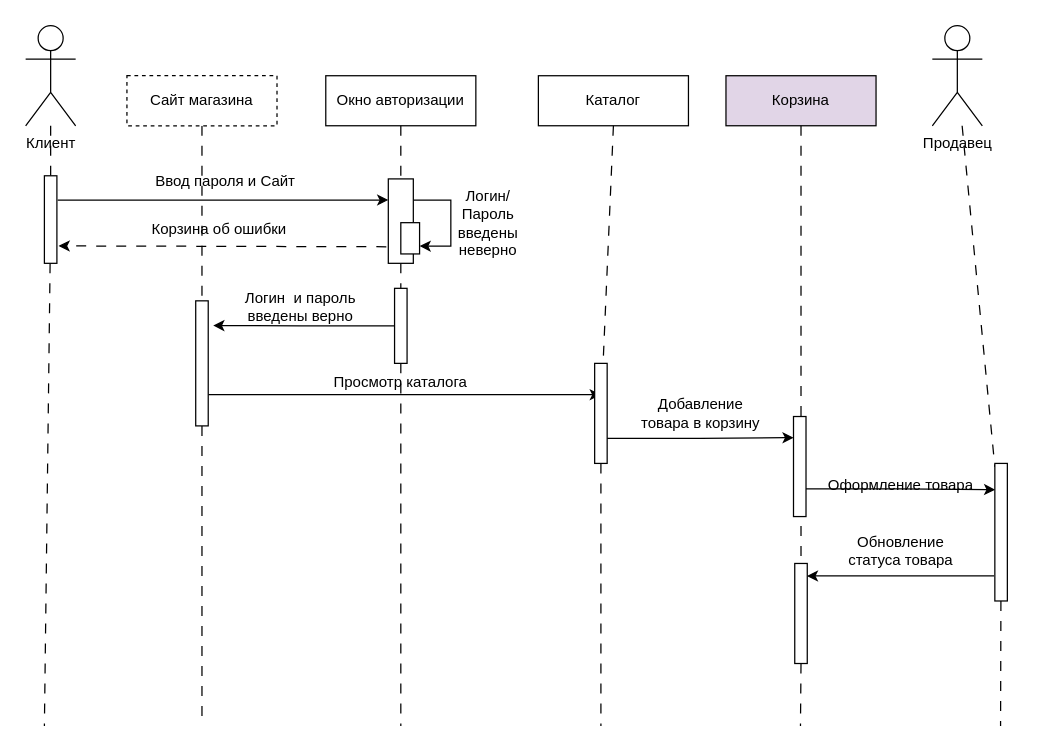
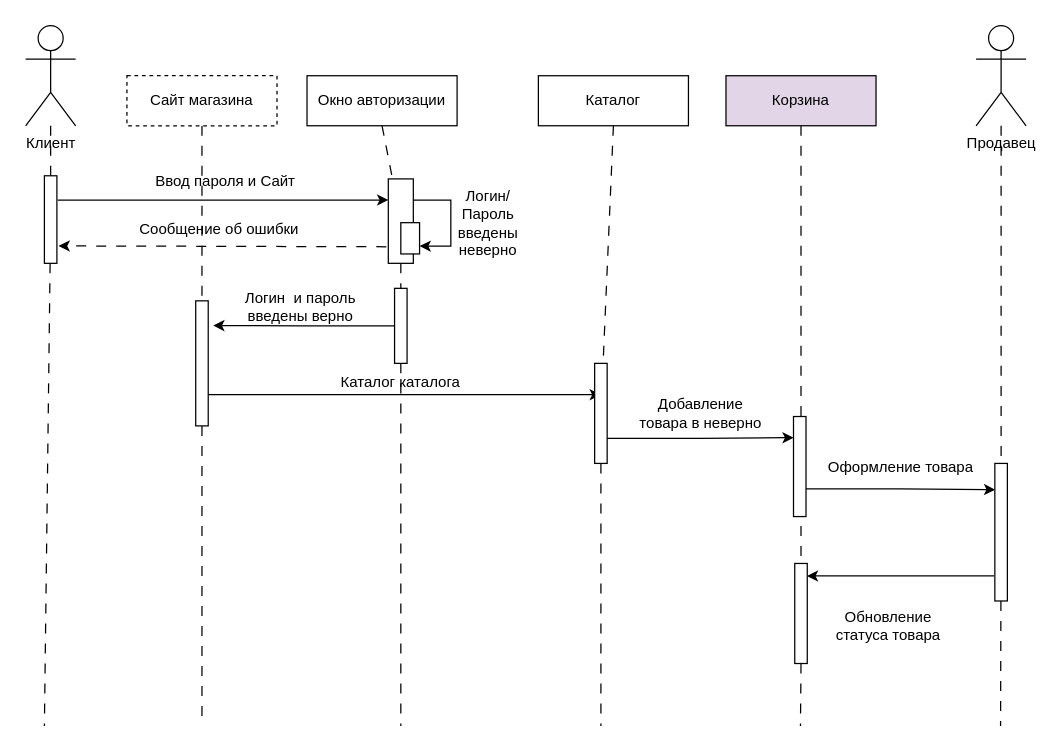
  <mxCell id="0" />
  <mxCell id="1" parent="0" />
  <mxCell id="2" style="rounded=0;orthogonalLoop=1;jettySize=auto;html=1;dashed=1;dashPattern=8 8;endArrow=none;endFill=0;" edge="1" parent="1" source="16"><mxGeometry relative="1" as="geometry"><mxPoint x="35" y="580" as="targetPoint" /></mxGeometry></mxCell>
  <mxCell id="3" value="Клиент" style="shape=umlActor;verticalLabelPosition=bottom;verticalAlign=top;html=1;outlineConnect=0;" vertex="1" parent="1"><mxGeometry x="20" y="20" width="40" height="80" as="geometry" /></mxCell>
  <mxCell id="4" style="rounded=0;orthogonalLoop=1;jettySize=auto;html=1;dashed=1;dashPattern=8 8;endArrow=none;endFill=0;" edge="1" parent="1" source="5"><mxGeometry relative="1" as="geometry"><mxPoint x="161" y="580" as="targetPoint" /></mxGeometry></mxCell>
  <mxCell id="5" value="Сайт магазина" style="rounded=0;whiteSpace=wrap;html=1;dashed=1;" vertex="1" parent="1"><mxGeometry x="101" y="60" width="120" height="40" as="geometry" /></mxCell>
- <mxCell id="6" value="Окно авторизации" style="rounded=0;whiteSpace=wrap;html=1;" vertex="1" parent="1"><mxGeometry x="260" y="60" width="120" height="40" as="geometry" /></mxCell>
+ <mxCell id="6" value="Окно авторизации" style="rounded=0;whiteSpace=wrap;html=1;" vertex="1" parent="1"><mxGeometry x="245" y="60" width="120" height="40" as="geometry" /></mxCell>
  <mxCell id="7" value="Каталог" style="rounded=0;whiteSpace=wrap;html=1;" vertex="1" parent="1"><mxGeometry x="430" y="60" width="120" height="40" as="geometry" /></mxCell>
  <mxCell id="8" value="Корзина" style="rounded=0;whiteSpace=wrap;html=1;fillColor=#e1d5e7;" vertex="1" parent="1"><mxGeometry x="580" y="60" width="120" height="40" as="geometry" /></mxCell>
- <mxCell id="9" value="Продавец" style="shape=umlActor;verticalLabelPosition=bottom;verticalAlign=top;html=1;outlineConnect=0;" vertex="1" parent="1"><mxGeometry x="745" y="20" width="40" height="80" as="geometry" /></mxCell>
+ <mxCell id="9" value="Продавец" style="shape=umlActor;verticalLabelPosition=bottom;verticalAlign=top;html=1;outlineConnect=0;" vertex="1" parent="1"><mxGeometry x="780" y="20" width="40" height="80" as="geometry" /></mxCell>
  <mxCell id="10" style="rounded=0;orthogonalLoop=1;jettySize=auto;html=1;dashed=1;dashPattern=8 8;endArrow=none;endFill=0;exitX=0.5;exitY=1;exitDx=0;exitDy=0;" edge="1" parent="1" source="20"><mxGeometry relative="1" as="geometry"><mxPoint x="320" y="580" as="targetPoint" /><mxPoint x="330" y="140" as="sourcePoint" /></mxGeometry></mxCell>
  <mxCell id="11" style="rounded=0;orthogonalLoop=1;jettySize=auto;html=1;dashed=1;dashPattern=8 8;endArrow=none;endFill=0;exitX=0.5;exitY=1;exitDx=0;exitDy=0;" edge="1" parent="1" source="30"><mxGeometry relative="1" as="geometry"><mxPoint x="480" y="580" as="targetPoint" /><mxPoint x="479.58" y="110" as="sourcePoint" /></mxGeometry></mxCell>
  <mxCell id="12" style="rounded=0;orthogonalLoop=1;jettySize=auto;html=1;dashed=1;dashPattern=8 8;endArrow=none;endFill=0;exitX=0.5;exitY=1;exitDx=0;exitDy=0;" edge="1" parent="1" source="37"><mxGeometry relative="1" as="geometry"><mxPoint x="639.58" y="580" as="targetPoint" /><mxPoint x="650" y="110" as="sourcePoint" /></mxGeometry></mxCell>
  <mxCell id="13" style="rounded=0;orthogonalLoop=1;jettySize=auto;html=1;dashed=1;dashPattern=8 8;endArrow=none;endFill=0;" edge="1" parent="1" source="35"><mxGeometry relative="1" as="geometry"><mxPoint x="799.58" y="580" as="targetPoint" /><mxPoint x="830" y="150" as="sourcePoint" /></mxGeometry></mxCell>
  <mxCell id="14" value="" style="rounded=0;orthogonalLoop=1;jettySize=auto;html=1;dashed=1;dashPattern=8 8;endArrow=none;endFill=0;" edge="1" parent="1" source="3" target="16"><mxGeometry relative="1" as="geometry"><mxPoint x="35" y="580" as="targetPoint" /><mxPoint x="40" y="100" as="sourcePoint" /></mxGeometry></mxCell>
  <mxCell id="15" style="rounded=0;orthogonalLoop=1;jettySize=auto;html=1;exitX=1.061;exitY=0.279;exitDx=0;exitDy=0;entryX=0;entryY=0.25;entryDx=0;entryDy=0;exitPerimeter=0;" edge="1" parent="1" source="16" target="20"><mxGeometry relative="1" as="geometry"><mxPoint x="300" y="150" as="targetPoint" /></mxGeometry></mxCell>
  <mxCell id="16" value="" style="rounded=0;whiteSpace=wrap;html=1;" vertex="1" parent="1"><mxGeometry x="35" y="140" width="10" height="70" as="geometry" /></mxCell>
  <mxCell id="17" value="" style="rounded=0;orthogonalLoop=1;jettySize=auto;html=1;dashed=1;dashPattern=8 8;endArrow=none;endFill=0;exitX=0.5;exitY=1;exitDx=0;exitDy=0;" edge="1" parent="1" source="6" target="20"><mxGeometry relative="1" as="geometry"><mxPoint x="320" y="580" as="targetPoint" /><mxPoint x="320" y="100" as="sourcePoint" /></mxGeometry></mxCell>
  <mxCell id="18" style="rounded=0;orthogonalLoop=1;jettySize=auto;html=1;exitX=-0.079;exitY=0.804;exitDx=0;exitDy=0;dashed=1;dashPattern=8 8;entryX=1.134;entryY=0.801;entryDx=0;entryDy=0;exitPerimeter=0;entryPerimeter=0;" edge="1" parent="1" source="20" target="16"><mxGeometry relative="1" as="geometry"><mxPoint x="50" y="193" as="targetPoint" /></mxGeometry></mxCell>
  <mxCell id="19" style="edgeStyle=orthogonalEdgeStyle;rounded=0;orthogonalLoop=1;jettySize=auto;html=1;exitX=1;exitY=0.25;exitDx=0;exitDy=0;entryX=1;entryY=0.75;entryDx=0;entryDy=0;" edge="1" parent="1" source="20" target="22"><mxGeometry relative="1" as="geometry"><Array as="points"><mxPoint x="360" y="159" /><mxPoint x="360" y="196" /><mxPoint x="335" y="196" /></Array></mxGeometry></mxCell>
  <mxCell id="20" value="" style="rounded=0;whiteSpace=wrap;html=1;" vertex="1" parent="1"><mxGeometry x="310" y="142.5" width="20" height="67.5" as="geometry" /></mxCell>
  <mxCell id="21" value="" style="rounded=0;whiteSpace=wrap;html=1;" vertex="1" parent="1"><mxGeometry x="315" y="230" width="10" height="60" as="geometry" /></mxCell>
  <mxCell id="22" value="" style="rounded=0;whiteSpace=wrap;html=1;" vertex="1" parent="1"><mxGeometry x="320" y="177.5" width="15" height="25" as="geometry" /></mxCell>
  <mxCell id="23" value="Ввод пароля и Сайт" style="text;html=1;align=center;verticalAlign=middle;whiteSpace=wrap;rounded=0;" vertex="1" parent="1"><mxGeometry x="110" y="130" width="140" height="30" as="geometry" /></mxCell>
- <mxCell id="24" value="Корзина об ошибки" style="text;html=1;align=center;verticalAlign=middle;whiteSpace=wrap;rounded=0;" vertex="1" parent="1"><mxGeometry x="110" y="167.5" width="130" height="30" as="geometry" /></mxCell>
+ <mxCell id="24" value="Сообщение об ошибки" style="text;html=1;align=center;verticalAlign=middle;whiteSpace=wrap;rounded=0;" vertex="1" parent="1"><mxGeometry x="110" y="167.5" width="130" height="30" as="geometry" /></mxCell>
  <mxCell id="25" value="Логин/Пароль введены неверно" style="text;html=1;align=center;verticalAlign=middle;whiteSpace=wrap;rounded=0;" vertex="1" parent="1"><mxGeometry x="360" y="152.5" width="60" height="50" as="geometry" /></mxCell>
  <mxCell id="26" style="edgeStyle=orthogonalEdgeStyle;rounded=0;orthogonalLoop=1;jettySize=auto;html=1;exitX=1;exitY=0.75;exitDx=0;exitDy=0;entryX=0.5;entryY=0.313;entryDx=0;entryDy=0;entryPerimeter=0;" edge="1" parent="1" source="27" target="30"><mxGeometry relative="1" as="geometry"><mxPoint x="470" y="315" as="targetPoint" /></mxGeometry></mxCell>
  <mxCell id="27" value="" style="rounded=0;whiteSpace=wrap;html=1;" vertex="1" parent="1"><mxGeometry x="156" y="240" width="10" height="100" as="geometry" /></mxCell>
  <mxCell id="28" style="edgeStyle=orthogonalEdgeStyle;rounded=0;orthogonalLoop=1;jettySize=auto;html=1;exitX=0;exitY=0.5;exitDx=0;exitDy=0;entryX=1.4;entryY=0.198;entryDx=0;entryDy=0;entryPerimeter=0;" edge="1" parent="1" source="21" target="27"><mxGeometry relative="1" as="geometry" /></mxCell>
  <mxCell id="29" value="" style="rounded=0;orthogonalLoop=1;jettySize=auto;html=1;dashed=1;dashPattern=8 8;endArrow=none;endFill=0;exitX=0.5;exitY=1;exitDx=0;exitDy=0;" edge="1" parent="1" source="7" target="30"><mxGeometry relative="1" as="geometry"><mxPoint x="480" y="580" as="targetPoint" /><mxPoint x="480" y="100" as="sourcePoint" /></mxGeometry></mxCell>
  <mxCell id="30" value="" style="rounded=0;whiteSpace=wrap;html=1;" vertex="1" parent="1"><mxGeometry x="475" y="290" width="10" height="80" as="geometry" /></mxCell>
  <mxCell id="31" style="edgeStyle=orthogonalEdgeStyle;rounded=0;orthogonalLoop=1;jettySize=auto;html=1;entryX=0.033;entryY=0.191;entryDx=0;entryDy=0;exitX=0.933;exitY=0.723;exitDx=0;exitDy=0;exitPerimeter=0;entryPerimeter=0;" edge="1" parent="1" source="38" target="35"><mxGeometry relative="1" as="geometry"><mxPoint x="650" y="390" as="sourcePoint" /></mxGeometry></mxCell>
  <mxCell id="32" style="edgeStyle=orthogonalEdgeStyle;rounded=0;orthogonalLoop=1;jettySize=auto;html=1;exitX=1;exitY=0.75;exitDx=0;exitDy=0;entryX=0.014;entryY=0.211;entryDx=0;entryDy=0;entryPerimeter=0;" edge="1" parent="1" source="30" target="38"><mxGeometry relative="1" as="geometry" /></mxCell>
  <mxCell id="33" value="" style="rounded=0;orthogonalLoop=1;jettySize=auto;html=1;dashed=1;dashPattern=8 8;endArrow=none;endFill=0;" edge="1" parent="1" source="9" target="35"><mxGeometry relative="1" as="geometry"><mxPoint x="799.58" y="580" as="targetPoint" /><mxPoint x="800" y="100" as="sourcePoint" /></mxGeometry></mxCell>
  <mxCell id="34" style="edgeStyle=orthogonalEdgeStyle;rounded=0;orthogonalLoop=1;jettySize=auto;html=1;exitX=-0.067;exitY=0.818;exitDx=0;exitDy=0;entryX=0.967;entryY=0.125;entryDx=0;entryDy=0;exitPerimeter=0;entryPerimeter=0;" edge="1" parent="1" source="35" target="37"><mxGeometry relative="1" as="geometry" /></mxCell>
  <mxCell id="35" value="" style="rounded=0;whiteSpace=wrap;html=1;" vertex="1" parent="1"><mxGeometry x="795" y="370" width="10" height="110" as="geometry" /></mxCell>
  <mxCell id="36" value="" style="rounded=0;orthogonalLoop=1;jettySize=auto;html=1;dashed=1;dashPattern=8 8;endArrow=none;endFill=0;exitX=0.5;exitY=1;exitDx=0;exitDy=0;" edge="1" parent="1" source="8" target="37"><mxGeometry relative="1" as="geometry"><mxPoint x="639.58" y="580" as="targetPoint" /><mxPoint x="640" y="100" as="sourcePoint" /></mxGeometry></mxCell>
  <mxCell id="37" value="" style="rounded=0;whiteSpace=wrap;html=1;" vertex="1" parent="1"><mxGeometry x="635" y="450" width="10" height="80" as="geometry" /></mxCell>
  <mxCell id="38" value="" style="rounded=0;whiteSpace=wrap;html=1;" vertex="1" parent="1"><mxGeometry x="634" y="332.5" width="10" height="80" as="geometry" /></mxCell>
  <mxCell id="39" value="Логин&amp;nbsp; и пароль введены верно" style="text;html=1;align=center;verticalAlign=middle;whiteSpace=wrap;rounded=0;" vertex="1" parent="1"><mxGeometry x="190" y="230" width="100" height="30" as="geometry" /></mxCell>
- <mxCell id="40" value="Просмотр каталога" style="text;html=1;align=center;verticalAlign=middle;whiteSpace=wrap;rounded=0;" vertex="1" parent="1"><mxGeometry x="260" y="290" width="120" height="30" as="geometry" /></mxCell>
- <mxCell id="41" value="Добавление товара в корзину" style="text;html=1;align=center;verticalAlign=middle;whiteSpace=wrap;rounded=0;" vertex="1" parent="1"><mxGeometry x="510" y="315" width="100" height="30" as="geometry" /></mxCell>
- <mxCell id="42" value="Оформление товара" style="text;html=1;align=center;verticalAlign=middle;whiteSpace=wrap;rounded=0;" vertex="1" parent="1"><mxGeometry x="660" y="372.5" width="120" height="30" as="geometry" /></mxCell>
- <mxCell id="43" value="Обновление статуса товара" style="text;html=1;align=center;verticalAlign=middle;whiteSpace=wrap;rounded=0;" vertex="1" parent="1"><mxGeometry x="670" y="425" width="100" height="30" as="geometry" /></mxCell>
+ <mxCell id="40" value="Каталог каталога" style="text;html=1;align=center;verticalAlign=middle;whiteSpace=wrap;rounded=0;" vertex="1" parent="1"><mxGeometry x="260" y="290" width="120" height="30" as="geometry" /></mxCell>
+ <mxCell id="41" value="Добавление товара в неверно" style="text;html=1;align=center;verticalAlign=middle;whiteSpace=wrap;rounded=0;" vertex="1" parent="1"><mxGeometry x="510" y="315" width="100" height="30" as="geometry" /></mxCell>
+ <mxCell id="42" value="Оформление товара" style="text;html=1;align=center;verticalAlign=middle;whiteSpace=wrap;rounded=0;" vertex="1" parent="1"><mxGeometry x="660" y="357.5" width="120" height="30" as="geometry" /></mxCell>
+ <mxCell id="43" value="Обновление статуса товара" style="text;html=1;align=center;verticalAlign=middle;whiteSpace=wrap;rounded=0;" vertex="1" parent="1"><mxGeometry x="660" y="485" width="100" height="30" as="geometry" /></mxCell>
